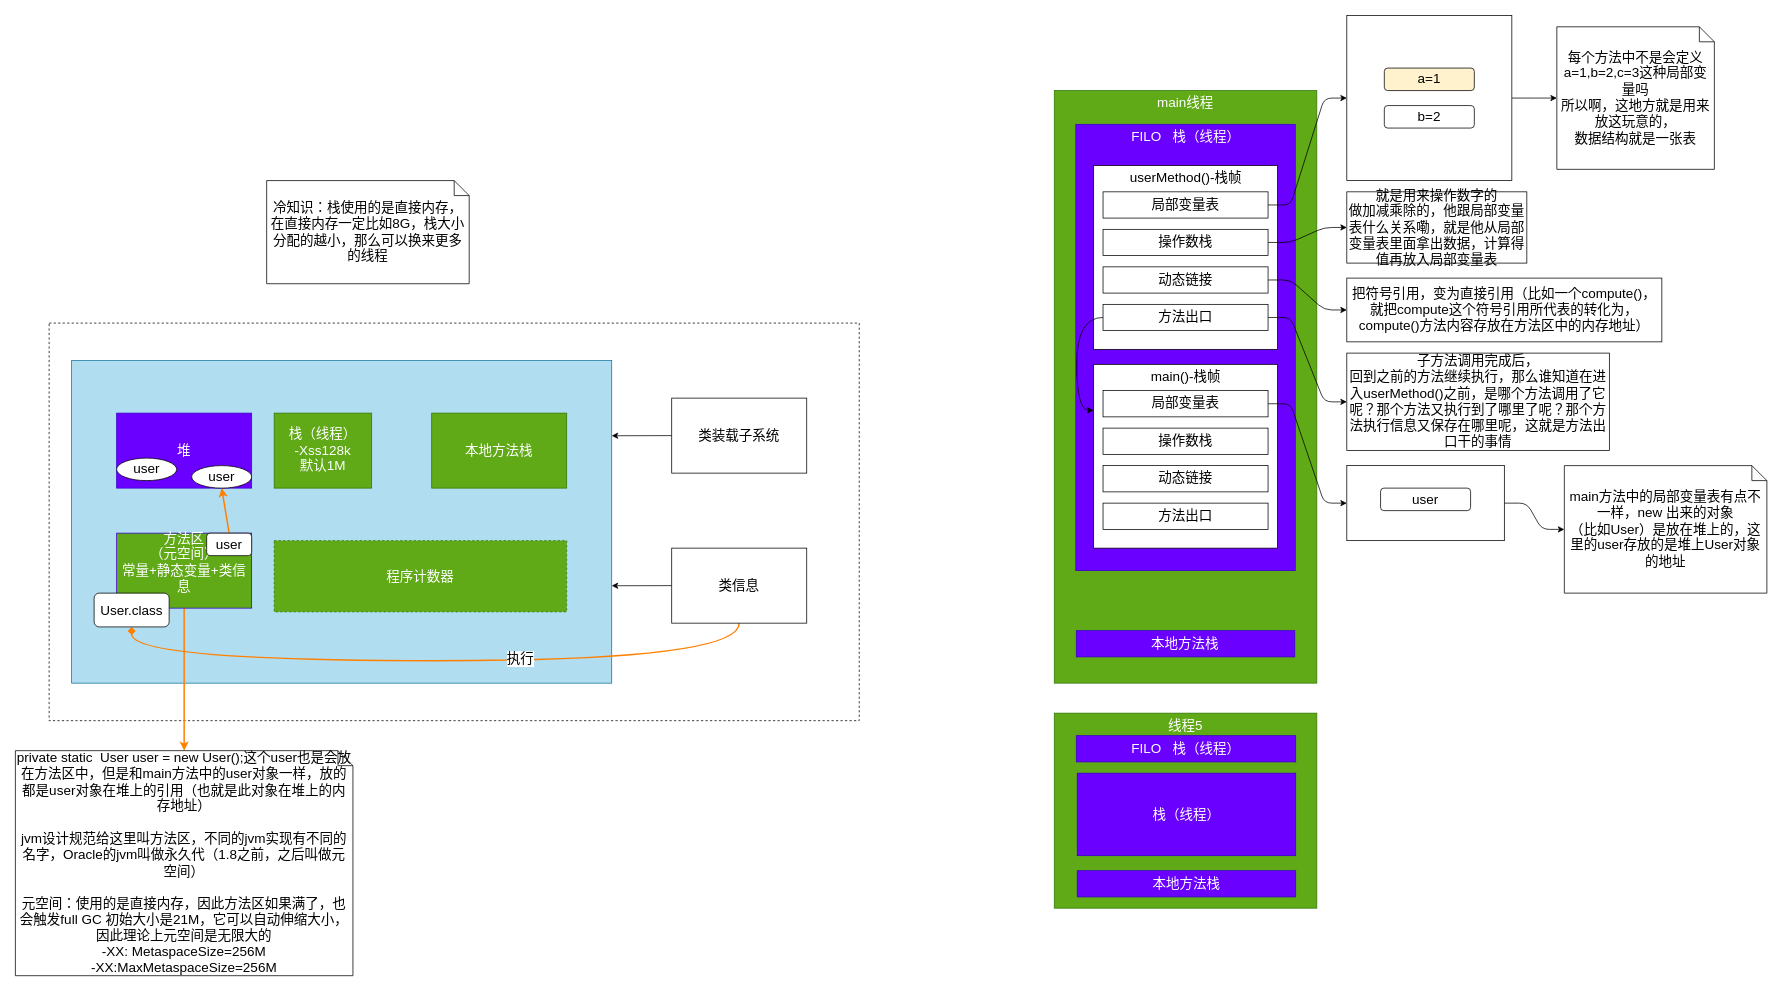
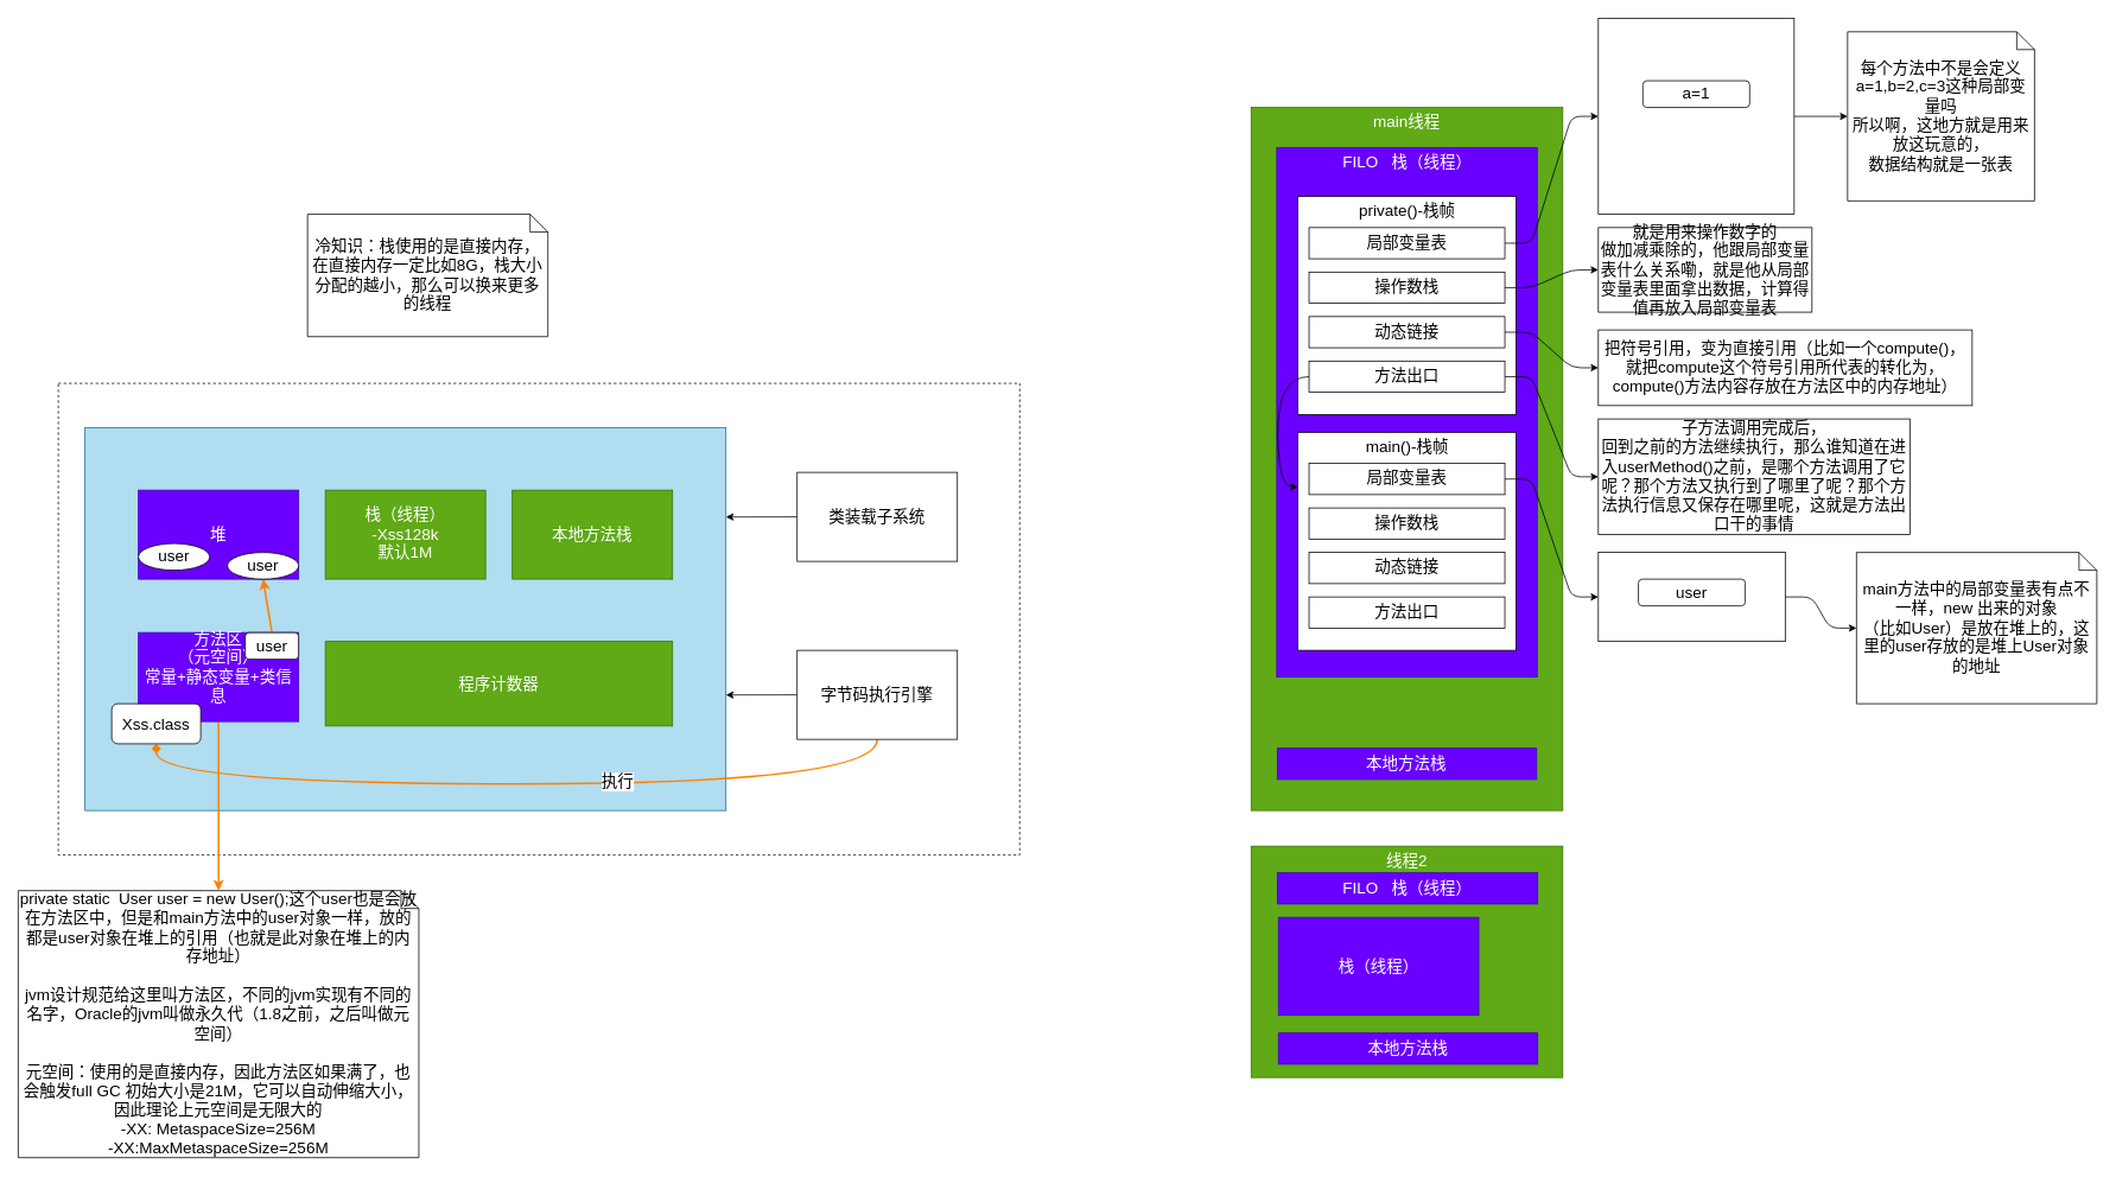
  <mxCell id="0" />
  <mxCell id="1" parent="0" />
  <mxCell id="2" value="&lt;span style=&quot;font-size: 18px&quot;&gt;main线程&lt;/span&gt;" style="whiteSpace=wrap;html=1;verticalAlign=top;fillColor=#60a917;strokeColor=#2D7600;fontColor=#ffffff;" vertex="1" parent="1"><mxGeometry x="1405" y="120" width="350" height="790" as="geometry" /></mxCell>
  <mxCell id="3" value="" style="whiteSpace=wrap;html=1;dashed=1;" vertex="1" parent="1"><mxGeometry x="65" y="430" width="1080" height="530" as="geometry" /></mxCell>
  <mxCell id="4" value="" style="whiteSpace=wrap;html=1;fillColor=#b1ddf0;strokeColor=#10739e;" vertex="1" parent="1"><mxGeometry x="95" y="480" width="720" height="430" as="geometry" /></mxCell>
  <mxCell id="5" value="&lt;font style=&quot;font-size: 18px&quot;&gt;堆&lt;/font&gt;" style="whiteSpace=wrap;html=1;fillColor=#6a00ff;fontColor=#ffffff;strokeColor=#3700CC;" vertex="1" parent="1"><mxGeometry x="155" y="550" width="180" height="100" as="geometry" /></mxCell>
- <mxCell id="6" value="&lt;font style=&quot;font-size: 18px&quot;&gt;栈（线程）&lt;br&gt;-Xss128k&lt;br&gt;默认1M&lt;br&gt;&lt;/font&gt;" style="whiteSpace=wrap;html=1;fillColor=#60a917;fontColor=#ffffff;strokeColor=#2D7600;" vertex="1" parent="1"><mxGeometry x="365" y="550" width="130" height="100" as="geometry" /></mxCell>
+ <mxCell id="6" value="&lt;font style=&quot;font-size: 18px&quot;&gt;栈（线程）&lt;br&gt;-Xss128k&lt;br&gt;默认1M&lt;br&gt;&lt;/font&gt;" style="whiteSpace=wrap;html=1;fillColor=#60a917;fontColor=#ffffff;strokeColor=#2D7600;" vertex="1" parent="1"><mxGeometry x="365" y="550" width="180" height="100" as="geometry" /></mxCell>
  <mxCell id="7" value="&lt;font style=&quot;font-size: 18px&quot;&gt;本地方法栈&lt;/font&gt;" style="whiteSpace=wrap;html=1;fillColor=#60a917;fontColor=#ffffff;strokeColor=#2D7600;" vertex="1" parent="1"><mxGeometry x="575" y="550" width="180" height="100" as="geometry" /></mxCell>
  <mxCell id="8" style="edgeStyle=orthogonalEdgeStyle;html=1;exitX=0.5;exitY=1;exitDx=0;exitDy=0;fontSize=18;curved=1;fillColor=#fa6800;strokeColor=#FF8000;strokeWidth=2;" edge="1" parent="1" source="9" target="47"><mxGeometry relative="1" as="geometry"><mxPoint x="335" y="1070" as="targetPoint" /></mxGeometry></mxCell>
- <mxCell id="9" value="&lt;font style=&quot;font-size: 18px&quot;&gt;方法区&lt;br&gt;（元空间）&lt;br&gt;常量+静态变量+类信息&lt;br&gt;&lt;br&gt;&lt;/font&gt;" style="whiteSpace=wrap;html=1;fillColor=#60a917;fontColor=#ffffff;strokeColor=#3700CC;" vertex="1" parent="1"><mxGeometry x="155" y="710" width="180" height="100" as="geometry" /></mxCell>
- <mxCell id="10" value="&lt;font style=&quot;font-size: 18px&quot;&gt;程序计数器&lt;/font&gt;" style="whiteSpace=wrap;html=1;fillColor=#60a917;fontColor=#ffffff;strokeColor=#2D7600;dashed=1;" vertex="1" parent="1"><mxGeometry x="365" y="720" width="390" height="95" as="geometry" /></mxCell>
+ <mxCell id="9" value="&lt;font style=&quot;font-size: 18px&quot;&gt;方法区&lt;br&gt;（元空间）&lt;br&gt;常量+静态变量+类信息&lt;br&gt;&lt;br&gt;&lt;/font&gt;" style="whiteSpace=wrap;html=1;fillColor=#6a00ff;fontColor=#ffffff;strokeColor=#3700CC;" vertex="1" parent="1"><mxGeometry x="155" y="710" width="180" height="100" as="geometry" /></mxCell>
+ <mxCell id="10" value="&lt;font style=&quot;font-size: 18px&quot;&gt;程序计数器&lt;/font&gt;" style="whiteSpace=wrap;html=1;fillColor=#60a917;fontColor=#ffffff;strokeColor=#2D7600;" vertex="1" parent="1"><mxGeometry x="365" y="720" width="390" height="95" as="geometry" /></mxCell>
  <mxCell id="11" style="edgeStyle=none;html=1;exitX=0;exitY=0.5;exitDx=0;exitDy=0;entryX=1;entryY=0.233;entryDx=0;entryDy=0;entryPerimeter=0;fontSize=18;" edge="1" parent="1" source="12" target="4"><mxGeometry relative="1" as="geometry" /></mxCell>
  <mxCell id="12" value="&lt;font style=&quot;font-size: 18px&quot;&gt;类装载子系统&lt;/font&gt;" style="whiteSpace=wrap;html=1;" vertex="1" parent="1"><mxGeometry x="895" y="530" width="180" height="100" as="geometry" /></mxCell>
  <mxCell id="13" style="edgeStyle=none;html=1;exitX=0;exitY=0.5;exitDx=0;exitDy=0;entryX=1;entryY=0.698;entryDx=0;entryDy=0;entryPerimeter=0;fontSize=18;" edge="1" parent="1" source="16" target="4"><mxGeometry relative="1" as="geometry" /></mxCell>
  <mxCell id="14" style="edgeStyle=orthogonalEdgeStyle;curved=1;html=1;exitX=0.5;exitY=1;exitDx=0;exitDy=0;entryX=0.5;entryY=1;entryDx=0;entryDy=0;fontSize=18;strokeColor=#FF8000;strokeWidth=2;endArrow=diamond;" edge="1" parent="1" source="16" target="57"><mxGeometry relative="1" as="geometry"><Array as="points"><mxPoint x="985" y="880" /><mxPoint x="175" y="880" /></Array></mxGeometry></mxCell>
  <mxCell id="15" value="执行" style="edgeLabel;html=1;align=center;verticalAlign=middle;resizable=0;points=[];fontSize=18;" vertex="1" connectable="0" parent="14"><mxGeometry x="-0.242" y="-3" relative="1" as="geometry"><mxPoint as="offset" /></mxGeometry></mxCell>
- <mxCell id="16" value="&lt;font style=&quot;font-size: 18px&quot;&gt;类信息&lt;/font&gt;" style="whiteSpace=wrap;html=1;" vertex="1" parent="1"><mxGeometry x="895" y="730" width="180" height="100" as="geometry" /></mxCell>
+ <mxCell id="16" value="&lt;font style=&quot;font-size: 18px&quot;&gt;字节码执行引擎&lt;/font&gt;" style="whiteSpace=wrap;html=1;" vertex="1" parent="1"><mxGeometry x="895" y="730" width="180" height="100" as="geometry" /></mxCell>
  <mxCell id="17" value="&lt;font style=&quot;font-size: 18px&quot;&gt;FILO&amp;nbsp; &amp;nbsp;栈（线程）&lt;/font&gt;" style="whiteSpace=wrap;html=1;verticalAlign=top;fillColor=#6a00ff;fontColor=#ffffff;strokeColor=#3700CC;" vertex="1" parent="1"><mxGeometry x="1433.75" y="165" width="292.5" height="595" as="geometry" /></mxCell>
- <mxCell id="18" value="&lt;font style=&quot;font-size: 18px&quot;&gt;userMethod()-栈帧&lt;/font&gt;" style="whiteSpace=wrap;html=1;verticalAlign=top;" vertex="1" parent="1"><mxGeometry x="1457.5" y="220" width="245" height="245" as="geometry" /></mxCell>
+ <mxCell id="18" value="&lt;font style=&quot;font-size: 18px&quot;&gt;private()-栈帧&lt;/font&gt;" style="whiteSpace=wrap;html=1;verticalAlign=top;" vertex="1" parent="1"><mxGeometry x="1457.5" y="220" width="245" height="245" as="geometry" /></mxCell>
  <mxCell id="19" style="edgeStyle=entityRelationEdgeStyle;html=1;exitX=1;exitY=0.5;exitDx=0;exitDy=0;fontSize=18;" edge="1" parent="1" source="20" target="35"><mxGeometry relative="1" as="geometry"><mxPoint x="1825" y="220" as="targetPoint" /></mxGeometry></mxCell>
  <mxCell id="20" value="&lt;span style=&quot;font-size: 18px&quot;&gt;局部变量表&lt;/span&gt;" style="whiteSpace=wrap;html=1;verticalAlign=top;" vertex="1" parent="1"><mxGeometry x="1470" y="255" width="220" height="35" as="geometry" /></mxCell>
  <mxCell id="21" style="edgeStyle=entityRelationEdgeStyle;html=1;exitX=1;exitY=0.5;exitDx=0;exitDy=0;fontSize=18;entryX=0;entryY=0.5;entryDx=0;entryDy=0;" edge="1" parent="1" source="22" target="36"><mxGeometry relative="1" as="geometry"><mxPoint x="1795" y="370" as="targetPoint" /></mxGeometry></mxCell>
  <mxCell id="22" value="&lt;font style=&quot;font-size: 18px&quot;&gt;操作数栈&lt;/font&gt;" style="whiteSpace=wrap;html=1;verticalAlign=top;" vertex="1" parent="1"><mxGeometry x="1470" y="305" width="220" height="35" as="geometry" /></mxCell>
  <mxCell id="23" style="edgeStyle=entityRelationEdgeStyle;html=1;exitX=1;exitY=0.5;exitDx=0;exitDy=0;fontSize=18;" edge="1" parent="1" source="24" target="37"><mxGeometry relative="1" as="geometry"><mxPoint x="1805" y="430" as="targetPoint" /></mxGeometry></mxCell>
  <mxCell id="24" value="&lt;span style=&quot;font-size: 18px&quot;&gt;动态链接&lt;/span&gt;" style="whiteSpace=wrap;html=1;verticalAlign=top;" vertex="1" parent="1"><mxGeometry x="1470" y="355" width="220" height="35" as="geometry" /></mxCell>
  <mxCell id="25" style="edgeStyle=orthogonalEdgeStyle;html=1;exitX=0;exitY=0.5;exitDx=0;exitDy=0;entryX=0;entryY=0.25;entryDx=0;entryDy=0;fontSize=18;curved=1;" edge="1" parent="1" source="27" target="28"><mxGeometry relative="1" as="geometry"><Array as="points"><mxPoint x="1435" y="423" /><mxPoint x="1435" y="546" /></Array></mxGeometry></mxCell>
  <mxCell id="26" style="edgeStyle=entityRelationEdgeStyle;html=1;exitX=1;exitY=0.5;exitDx=0;exitDy=0;fontSize=18;" edge="1" parent="1" source="27" target="38"><mxGeometry relative="1" as="geometry"><mxPoint x="1825" y="530" as="targetPoint" /></mxGeometry></mxCell>
  <mxCell id="27" value="&lt;span style=&quot;font-size: 18px&quot;&gt;方法出口&lt;/span&gt;" style="whiteSpace=wrap;html=1;verticalAlign=top;" vertex="1" parent="1"><mxGeometry x="1470" y="405" width="220" height="35" as="geometry" /></mxCell>
  <mxCell id="28" value="&lt;font style=&quot;font-size: 18px&quot;&gt;main()-栈帧&lt;/font&gt;" style="whiteSpace=wrap;html=1;verticalAlign=top;" vertex="1" parent="1"><mxGeometry x="1457.5" y="485" width="245" height="245" as="geometry" /></mxCell>
  <mxCell id="29" style="edgeStyle=entityRelationEdgeStyle;html=1;exitX=1;exitY=0.5;exitDx=0;exitDy=0;fontSize=18;entryX=0;entryY=0.5;entryDx=0;entryDy=0;" edge="1" parent="1" source="30" target="41"><mxGeometry relative="1" as="geometry"><mxPoint x="1815" y="660" as="targetPoint" /></mxGeometry></mxCell>
  <mxCell id="30" value="&lt;span style=&quot;font-size: 18px&quot;&gt;局部变量表&lt;/span&gt;" style="whiteSpace=wrap;html=1;verticalAlign=top;" vertex="1" parent="1"><mxGeometry x="1470" y="520" width="220" height="35" as="geometry" /></mxCell>
  <mxCell id="31" value="&lt;font style=&quot;font-size: 18px&quot;&gt;操作数栈&lt;/font&gt;" style="whiteSpace=wrap;html=1;verticalAlign=top;" vertex="1" parent="1"><mxGeometry x="1470" y="570" width="220" height="35" as="geometry" /></mxCell>
  <mxCell id="32" value="&lt;span style=&quot;font-size: 18px&quot;&gt;动态链接&lt;/span&gt;" style="whiteSpace=wrap;html=1;verticalAlign=top;" vertex="1" parent="1"><mxGeometry x="1470" y="620" width="220" height="35" as="geometry" /></mxCell>
  <mxCell id="33" value="&lt;span style=&quot;font-size: 18px&quot;&gt;方法出口&lt;/span&gt;" style="whiteSpace=wrap;html=1;verticalAlign=top;" vertex="1" parent="1"><mxGeometry x="1470" y="670" width="220" height="35" as="geometry" /></mxCell>
  <mxCell id="34" style="edgeStyle=entityRelationEdgeStyle;html=1;exitX=1;exitY=0.5;exitDx=0;exitDy=0;fontSize=18;" edge="1" parent="1" source="35" target="42"><mxGeometry relative="1" as="geometry" /></mxCell>
  <mxCell id="35" value="" style="whiteSpace=wrap;html=1;fontSize=18;" vertex="1" parent="1"><mxGeometry x="1795" y="20" width="220" height="220" as="geometry" /></mxCell>
  <mxCell id="36" value="就是用来操作数字的&lt;br&gt;做加减乘除的，他跟局部变量表什么关系嘞，就是他从局部变量表里面拿出数据，计算得值再放入局部变量表" style="whiteSpace=wrap;html=1;fontSize=18;" vertex="1" parent="1"><mxGeometry x="1795" y="255" width="240" height="95" as="geometry" /></mxCell>
  <mxCell id="37" value="把符号引用，变为直接引用（比如一个compute()，就把compute这个符号引用所代表的转化为，compute()方法内容存放在方法区中的内存地址）" style="whiteSpace=wrap;html=1;fontSize=18;" vertex="1" parent="1"><mxGeometry x="1795" y="370" width="420" height="85" as="geometry" /></mxCell>
  <mxCell id="38" value="子方法调用完成后，&lt;br&gt;回到之前的方法继续执行，那么谁知道在进入userMethod()之前，是哪个方法调用了它呢？那个方法又执行到了哪里了呢？那个方法执行信息又保存在哪里呢，这就是方法出口干的事情" style="whiteSpace=wrap;html=1;fontSize=18;" vertex="1" parent="1"><mxGeometry x="1795" y="470" width="350" height="130" as="geometry" /></mxCell>
  <mxCell id="39" value="user" style="ellipse;whiteSpace=wrap;html=1;fontSize=18;" vertex="1" parent="1"><mxGeometry x="155" y="610" width="80" height="30" as="geometry" /></mxCell>
  <mxCell id="40" style="edgeStyle=entityRelationEdgeStyle;html=1;exitX=1;exitY=0.5;exitDx=0;exitDy=0;entryX=0;entryY=0.5;entryDx=0;entryDy=0;entryPerimeter=0;fontSize=18;" edge="1" parent="1" source="41" target="45"><mxGeometry relative="1" as="geometry" /></mxCell>
  <mxCell id="41" value="" style="whiteSpace=wrap;html=1;fontSize=18;" vertex="1" parent="1"><mxGeometry x="1795" y="620" width="210" height="100" as="geometry" /></mxCell>
  <mxCell id="42" value="每个方法中不是会定义&lt;br&gt;a=1,b=2,c=3这种局部变量吗&lt;br&gt;所以啊，这地方就是用来放这玩意的，&lt;br&gt;数据结构就是一张表" style="shape=note;size=20;whiteSpace=wrap;html=1;fontSize=18;" vertex="1" parent="1"><mxGeometry x="2075" y="35" width="210" height="190" as="geometry" /></mxCell>
- <mxCell id="43" value="a=1" style="rounded=1;whiteSpace=wrap;html=1;fontSize=18;fillColor=#fff2cc;" vertex="1" parent="1"><mxGeometry x="1845" y="90" width="120" height="30" as="geometry" /></mxCell>
- <mxCell id="44" value="b=2" style="rounded=1;whiteSpace=wrap;html=1;fontSize=18;" vertex="1" parent="1"><mxGeometry x="1845" y="140" width="120" height="30" as="geometry" /></mxCell>
+ <mxCell id="43" value="a=1" style="rounded=1;whiteSpace=wrap;html=1;fontSize=18;" vertex="1" parent="1"><mxGeometry x="1845" y="90" width="120" height="30" as="geometry" /></mxCell>
  <mxCell id="45" value="main方法中的局部变量表有点不一样，new 出来的对象&lt;br&gt;（比如User）是放在堆上的，这里的user存放的是堆上User对象的地址" style="shape=note;size=20;whiteSpace=wrap;html=1;fontSize=18;" vertex="1" parent="1"><mxGeometry x="2085" y="620" width="270" height="170" as="geometry" /></mxCell>
  <mxCell id="46" value="user" style="rounded=1;whiteSpace=wrap;html=1;fontSize=18;" vertex="1" parent="1"><mxGeometry x="1840" y="650" width="120" height="30" as="geometry" /></mxCell>
  <mxCell id="47" value="private static&amp;nbsp; User user = new User();这个user也是会放在方法区中，但是和main方法中的user对象一样，放的都是user对象在堆上的引用（也就是此对象在堆上的内存地址）&lt;br&gt;&lt;br&gt;jvm设计规范给这里叫方法区，不同的jvm实现有不同的名字，Oracle的jvm叫做永久代（1.8之前，之后叫做元空间）&lt;br&gt;&lt;br&gt;元空间：使用的是直接内存，因此方法区如果满了，也会触发full GC 初始大小是21M，它可以自动伸缩大小，因此理论上元空间是无限大的&lt;br&gt;-XX: MetaspaceSize=256M&lt;br&gt;-XX:MaxMetaspaceSize=256M" style="shape=note;size=20;whiteSpace=wrap;html=1;fontSize=18;" vertex="1" parent="1"><mxGeometry x="20" y="1000" width="450" height="300" as="geometry" /></mxCell>
  <mxCell id="48" style="html=1;exitX=0.5;exitY=0;exitDx=0;exitDy=0;entryX=0.5;entryY=1;entryDx=0;entryDy=0;fontSize=18;fillColor=#fa6800;strokeColor=#FF8000;strokeWidth=2;" edge="1" parent="1" source="49" target="50"><mxGeometry relative="1" as="geometry" /></mxCell>
  <mxCell id="49" value="user" style="rounded=1;whiteSpace=wrap;html=1;fontSize=18;" vertex="1" parent="1"><mxGeometry x="275" y="710" width="60" height="30" as="geometry" /></mxCell>
  <mxCell id="50" value="user" style="ellipse;whiteSpace=wrap;html=1;fontSize=18;" vertex="1" parent="1"><mxGeometry x="255" y="620" width="80" height="30" as="geometry" /></mxCell>
  <mxCell id="51" value="&lt;span style=&quot;font-size: 18px&quot;&gt;本地方法栈&lt;/span&gt;" style="whiteSpace=wrap;html=1;verticalAlign=top;fillColor=#6a00ff;fontColor=#ffffff;strokeColor=#3700CC;" vertex="1" parent="1"><mxGeometry x="1434.38" y="840" width="291.25" height="35" as="geometry" /></mxCell>
- <mxCell id="52" value="&lt;span style=&quot;font-size: 18px&quot;&gt;线程5&lt;/span&gt;" style="whiteSpace=wrap;html=1;verticalAlign=top;fillColor=#60a917;strokeColor=#2D7600;fontColor=#ffffff;" vertex="1" parent="1"><mxGeometry x="1405" y="950" width="350" height="260" as="geometry" /></mxCell>
+ <mxCell id="52" value="&lt;span style=&quot;font-size: 18px&quot;&gt;线程2&lt;/span&gt;" style="whiteSpace=wrap;html=1;verticalAlign=top;fillColor=#60a917;strokeColor=#2D7600;fontColor=#ffffff;" vertex="1" parent="1"><mxGeometry x="1405" y="950" width="350" height="260" as="geometry" /></mxCell>
  <mxCell id="53" value="&lt;font style=&quot;font-size: 18px&quot;&gt;FILO&amp;nbsp; &amp;nbsp;栈（线程）&lt;/font&gt;" style="whiteSpace=wrap;html=1;verticalAlign=top;fillColor=#6a00ff;fontColor=#ffffff;strokeColor=#3700CC;" vertex="1" parent="1"><mxGeometry x="1434.38" y="980" width="292.5" height="35" as="geometry" /></mxCell>
- <mxCell id="54" value="&lt;span style=&quot;font-size: 18px&quot;&gt;栈（线程）&lt;/span&gt;" style="whiteSpace=wrap;html=1;verticalAlign=middle;fillColor=#6a00ff;fontColor=#ffffff;strokeColor=#3700CC;" vertex="1" parent="1"><mxGeometry x="1435.63" y="1030" width="291.25" height="110" as="geometry" /></mxCell>
+ <mxCell id="54" value="&lt;span style=&quot;font-size: 18px&quot;&gt;栈（线程）&lt;/span&gt;" style="whiteSpace=wrap;html=1;verticalAlign=middle;fillColor=#6a00ff;fontColor=#ffffff;strokeColor=#3700CC;" vertex="1" parent="1"><mxGeometry x="1435.63" y="1030" width="225" height="110" as="geometry" /></mxCell>
  <mxCell id="55" value="&lt;span style=&quot;font-size: 18px&quot;&gt;本地方法栈&lt;/span&gt;" style="whiteSpace=wrap;html=1;verticalAlign=top;fillColor=#6a00ff;fontColor=#ffffff;strokeColor=#3700CC;" vertex="1" parent="1"><mxGeometry x="1435.63" y="1160" width="291.25" height="35" as="geometry" /></mxCell>
- <mxCell id="56" value="冷知识：栈使用的是直接内存，在直接内存一定比如8G，栈大小分配的越小，那么可以换来更多的线程" style="shape=note;size=20;whiteSpace=wrap;html=1;fontSize=18;" vertex="1" parent="1"><mxGeometry x="355" y="240" width="270" height="137.5" as="geometry" /></mxCell>
- <mxCell id="57" value="User.class" style="rounded=1;whiteSpace=wrap;html=1;fontSize=18;" vertex="1" parent="1"><mxGeometry x="125" y="790" width="100" height="45" as="geometry" /></mxCell>
+ <mxCell id="56" value="冷知识：栈使用的是直接内存，在直接内存一定比如8G，栈大小分配的越小，那么可以换来更多的线程" style="shape=note;size=20;whiteSpace=wrap;html=1;fontSize=18;" vertex="1" parent="1"><mxGeometry x="345" y="240" width="270" height="137.5" as="geometry" /></mxCell>
+ <mxCell id="57" value="Xss.class" style="rounded=1;whiteSpace=wrap;html=1;fontSize=18;" vertex="1" parent="1"><mxGeometry x="125" y="790" width="100" height="45" as="geometry" /></mxCell>
